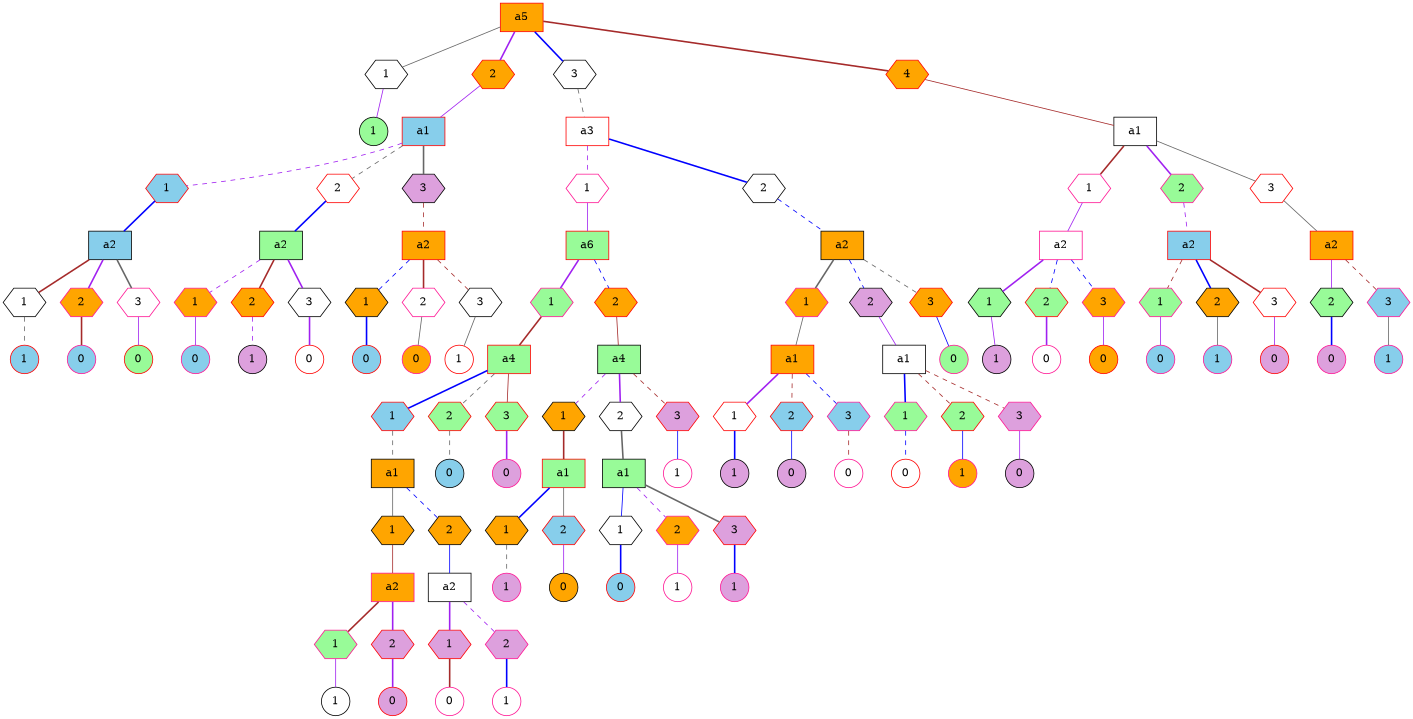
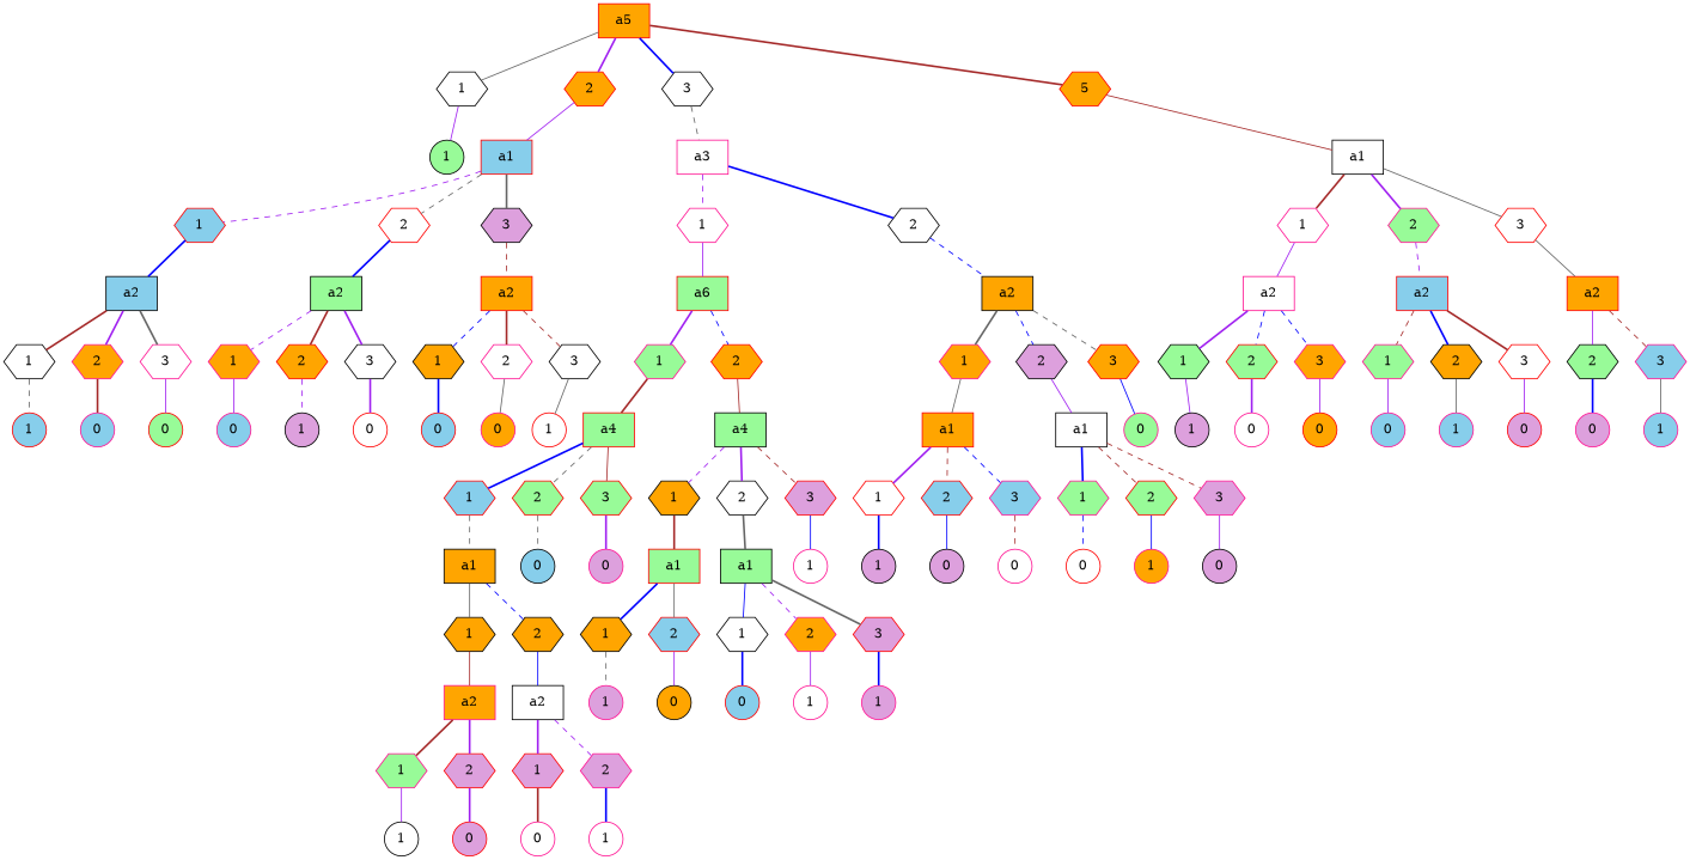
  graph {
    bgcolor=white
    node [color=red fillcolor=white shape=hexagon style=filled]
    edge [color=purple style=bold]
    n1 [fillcolor=orange label=a5 shape=box]
    n2 [color=black label=1]
    n3 [fillcolor=orange label=2]
    n4 [color=black label=3]
-   n5 [fillcolor=orange label=4]
+   n5 [fillcolor=orange label=5]
    n6 [color=black fillcolor=palegreen label=1 shape=circle]
    n7 [fillcolor=skyblue label=a1 shape=box]
-   n8 [label=a3 shape=box]
+   n8 [color=deeppink label=a3 shape=box]
    n9 [color=black label=a1 shape=box]
    n10 [fillcolor=skyblue label=1 shape=circle]
    n11 [color=black label=1]
    n12 [color=black fillcolor=skyblue label=a2 shape=box]
    n13 [color=deeppink fillcolor=orange label=2]
    n14 [color=deeppink label=3]
    n15 [color=deeppink fillcolor=skyblue label=0 shape=circle]
    n16 [fillcolor=palegreen label=0 shape=circle]
    n17 [fillcolor=skyblue label=1]
    n18 [label=2]
    n19 [color=black fillcolor=plum label=3]
    n20 [color=black fillcolor=palegreen label=a2 shape=box]
    n21 [fillcolor=orange label=a2 shape=box]
    n22 [color=deeppink fillcolor=skyblue label=0 shape=circle]
    n23 [color=deeppink fillcolor=orange label=1]
    n24 [fillcolor=orange label=2]
    n25 [color=black label=3]
    n26 [color=black fillcolor=plum label=1 shape=circle]
    n27 [label=0 shape=circle]
    n28 [fillcolor=skyblue label=0 shape=circle]
    n29 [color=black fillcolor=orange label=1]
    n30 [color=deeppink label=2]
    n31 [color=black label=3]
    n32 [color=deeppink fillcolor=orange label=0 shape=circle]
    n33 [label=1 shape=circle]
    n34 [color=black label=1 shape=circle]
    n35 [color=deeppink fillcolor=palegreen label=1]
    n36 [color=deeppink fillcolor=orange label=a2 shape=box]
    n37 [fillcolor=plum label=2]
    n38 [fillcolor=plum label=0 shape=circle]
    n39 [color=black fillcolor=orange label=1]
    n40 [color=black fillcolor=orange label=a1 shape=box]
    n41 [color=black fillcolor=orange label=2]
    n42 [color=black label=a2 shape=box]
    n43 [color=deeppink label=0 shape=circle]
    n44 [fillcolor=plum label=1]
    n45 [color=deeppink fillcolor=plum label=2]
    n46 [color=deeppink label=1 shape=circle]
    n47 [fillcolor=skyblue label=1]
    n48 [fillcolor=palegreen label=a4 shape=box]
    n49 [fillcolor=palegreen label=2]
    n50 [fillcolor=palegreen label=3]
    n51 [color=black fillcolor=skyblue label=0 shape=circle]
    n52 [color=deeppink fillcolor=plum label=0 shape=circle]
    n53 [color=deeppink fillcolor=palegreen label=1]
    n54 [fillcolor=palegreen label=a6 shape=box]
    n55 [fillcolor=orange label=2]
    n56 [color=black fillcolor=palegreen label=a4 shape=box]
    n57 [color=deeppink fillcolor=plum label=1 shape=circle]
    n58 [color=black fillcolor=orange label=1]
    n59 [fillcolor=palegreen label=a1 shape=box]
    n60 [fillcolor=skyblue label=2]
    n61 [color=black fillcolor=orange label=0 shape=circle]
    n62 [color=black fillcolor=orange label=1]
    n63 [color=black label=2]
    n64 [fillcolor=plum label=3]
    n65 [color=black fillcolor=palegreen label=a1 shape=box]
    n66 [color=deeppink label=1 shape=circle]
    n67 [fillcolor=skyblue label=0 shape=circle]
    n68 [color=black label=1]
    n69 [color=deeppink fillcolor=orange label=2]
    n70 [fillcolor=plum label=3]
    n71 [color=deeppink label=1 shape=circle]
    n72 [color=deeppink fillcolor=plum label=1 shape=circle]
    n73 [color=deeppink label=1]
    n74 [color=black label=2]
    n75 [color=black fillcolor=orange label=a2 shape=box]
    n76 [color=black fillcolor=plum label=1 shape=circle]
    n77 [label=1]
    n78 [fillcolor=orange label=a1 shape=box]
    n79 [fillcolor=skyblue label=2]
    n80 [color=deeppink fillcolor=skyblue label=3]
    n81 [color=black fillcolor=plum label=0 shape=circle]
    n82 [color=deeppink label=0 shape=circle]
    n83 [color=deeppink fillcolor=orange label=1]
    n84 [color=black fillcolor=plum label=2]
    n85 [fillcolor=orange label=3]
    n86 [color=black label=a1 shape=box]
    n87 [color=deeppink fillcolor=palegreen label=0 shape=circle]
    n88 [label=0 shape=circle]
    n89 [color=deeppink fillcolor=palegreen label=1]
    n90 [fillcolor=palegreen label=2]
    n91 [color=deeppink fillcolor=plum label=3]
    n92 [color=deeppink fillcolor=orange label=1 shape=circle]
    n93 [color=black fillcolor=plum label=0 shape=circle]
    n94 [color=black fillcolor=plum label=1 shape=circle]
    n95 [color=black fillcolor=palegreen label=1]
    n96 [color=deeppink label=a2 shape=box]
    n97 [fillcolor=palegreen label=2]
    n98 [color=deeppink fillcolor=orange label=3]
    n99 [color=deeppink label=0 shape=circle]
    n100 [fillcolor=orange label=0 shape=circle]
    n101 [color=deeppink label=1]
    n102 [color=deeppink fillcolor=palegreen label=2]
    n103 [label=3]
    n104 [fillcolor=skyblue label=a2 shape=box]
    n105 [fillcolor=orange label=a2 shape=box]
    n106 [color=deeppink fillcolor=skyblue label=0 shape=circle]
    n107 [color=deeppink fillcolor=palegreen label=1]
    n108 [color=black fillcolor=orange label=2]
    n109 [label=3]
    n110 [color=deeppink fillcolor=skyblue label=1 shape=circle]
    n111 [fillcolor=plum label=0 shape=circle]
    n112 [color=deeppink fillcolor=plum label=0 shape=circle]
    n113 [color=black fillcolor=palegreen label=2]
    n114 [color=deeppink fillcolor=skyblue label=3]
    n115 [color=deeppink fillcolor=skyblue label=1 shape=circle]
    n1 -- n2 [color=gray40 style=solid]
    n1 -- n3
    n1 -- n4 [color=blue]
    n1 -- n5 [color=brown]
    n2 -- n6 [style=solid]
    n3 -- n7 [style=solid]
    n4 -- n8 [color=gray40 style=dashed]
    n5 -- n9 [color=brown style=solid]
    n7 -- n17 [style=dashed]
    n7 -- n18 [color=gray40 style=dashed]
    n7 -- n19 [color=gray40]
    n8 -- n73 [style=dashed]
    n8 -- n74 [color=blue]
    n9 -- n101 [color=brown]
    n9 -- n102
    n9 -- n103 [color=gray40 style=solid]
    n11 -- n10 [color=gray40 style=dashed]
    n12 -- n11 [color=brown]
    n12 -- n13
    n12 -- n14 [color=gray40]
    n13 -- n15 [color=brown]
    n14 -- n16 [style=solid]
    n17 -- n12 [color=blue]
    n18 -- n20 [color=blue]
    n19 -- n21 [color=brown style=dashed]
    n20 -- n23 [style=dashed]
    n20 -- n24 [color=brown]
    n20 -- n25
    n21 -- n29 [color=blue style=dashed]
    n21 -- n30 [color=brown]
    n21 -- n31 [color=brown style=dashed]
    n23 -- n22 [style=solid]
    n24 -- n26 [style=dashed]
    n25 -- n27
    n29 -- n28 [color=blue]
    n30 -- n32 [color=gray40 style=solid]
    n31 -- n33 [color=gray40 style=solid]
    n35 -- n34 [style=solid]
    n36 -- n35 [color=brown]
    n36 -- n37
    n37 -- n38
    n39 -- n36 [color=brown style=solid]
    n40 -- n39 [color=gray40 style=solid]
    n40 -- n41 [color=blue style=dashed]
    n41 -- n42 [color=blue style=solid]
    n42 -- n44
    n42 -- n45 [style=dashed]
    n44 -- n43 [color=brown]
    n45 -- n46 [color=blue]
    n47 -- n40 [color=gray40 style=dashed]
    n48 -- n47 [color=blue]
    n48 -- n49 [color=gray40 style=dashed]
    n48 -- n50 [color=brown style=solid]
    n49 -- n51 [color=gray40 style=dashed]
    n50 -- n52
    n53 -- n48 [color=brown]
    n54 -- n53
    n54 -- n55 [color=blue style=dashed]
    n55 -- n56 [color=brown style=solid]
    n56 -- n62 [style=dashed]
    n56 -- n63
    n56 -- n64 [color=brown style=dashed]
    n58 -- n57 [color=gray40 style=dashed]
    n59 -- n58 [color=blue]
    n59 -- n60 [color=gray40 style=solid]
    n60 -- n61 [style=solid]
    n62 -- n59 [color=brown]
    n63 -- n65 [color=gray40]
    n64 -- n66 [color=blue style=solid]
    n65 -- n68 [color=blue style=solid]
    n65 -- n69 [style=dashed]
    n65 -- n70 [color=gray40]
    n68 -- n67 [color=blue]
    n69 -- n71 [style=solid]
    n70 -- n72 [color=blue]
    n73 -- n54 [style=solid]
    n74 -- n75 [color=blue style=dashed]
    n75 -- n83 [color=gray40]
    n75 -- n84 [color=blue style=dashed]
    n75 -- n85 [color=gray40 style=dashed]
    n77 -- n76 [color=blue]
    n78 -- n77
    n78 -- n79 [color=brown style=dashed]
    n78 -- n80 [color=blue style=dashed]
    n79 -- n81 [color=blue style=solid]
    n80 -- n82 [color=brown style=dashed]
    n83 -- n78 [color=gray40 style=solid]
    n84 -- n86 [style=solid]
    n85 -- n87 [color=blue style=solid]
    n86 -- n89 [color=blue]
    n86 -- n90 [color=brown style=dashed]
    n86 -- n91 [color=brown style=dashed]
    n89 -- n88 [color=blue style=dashed]
    n90 -- n92 [color=blue style=solid]
    n91 -- n93 [style=solid]
    n95 -- n94 [style=solid]
    n96 -- n95
    n96 -- n97 [color=blue style=dashed]
    n96 -- n98 [color=blue style=dashed]
    n97 -- n99
    n98 -- n100 [style=solid]
    n101 -- n96 [style=solid]
    n102 -- n104 [style=dashed]
    n103 -- n105 [color=gray40 style=solid]
    n104 -- n107 [color=brown style=dashed]
    n104 -- n108 [color=blue]
    n104 -- n109 [color=brown]
    n105 -- n113 [style=solid]
    n105 -- n114 [color=brown style=dashed]
    n107 -- n106 [style=solid]
    n108 -- n110 [color=gray40 style=solid]
    n109 -- n111 [style=solid]
    n113 -- n112 [color=blue]
    n114 -- n115 [color=gray40 style=solid]
  }
